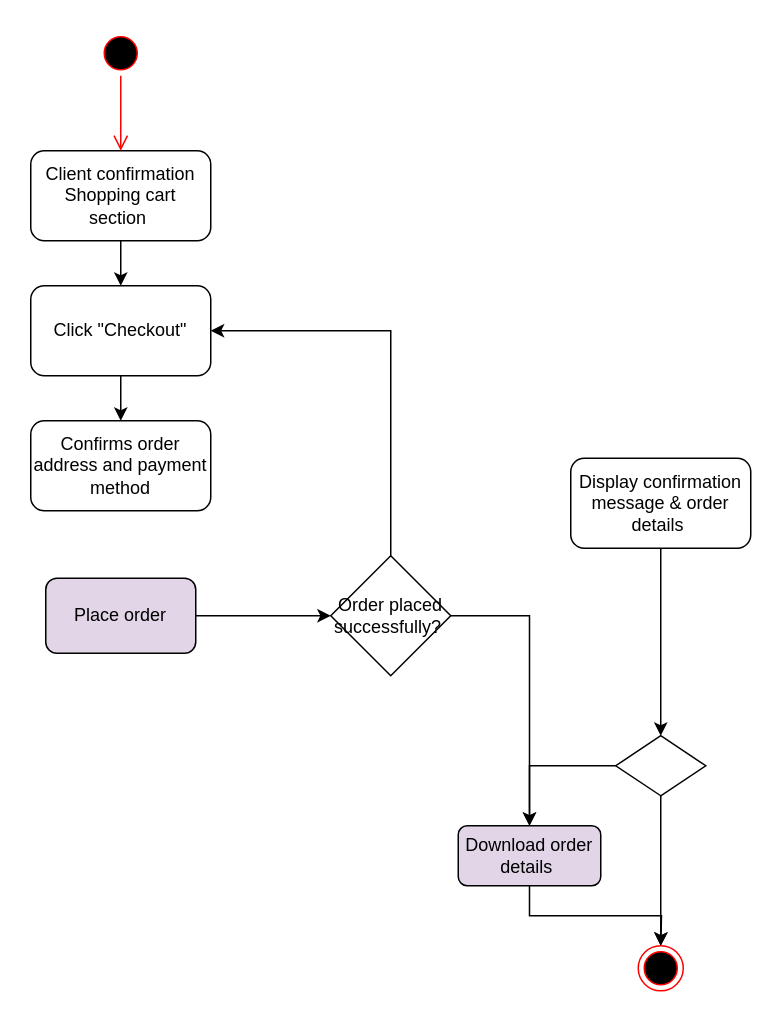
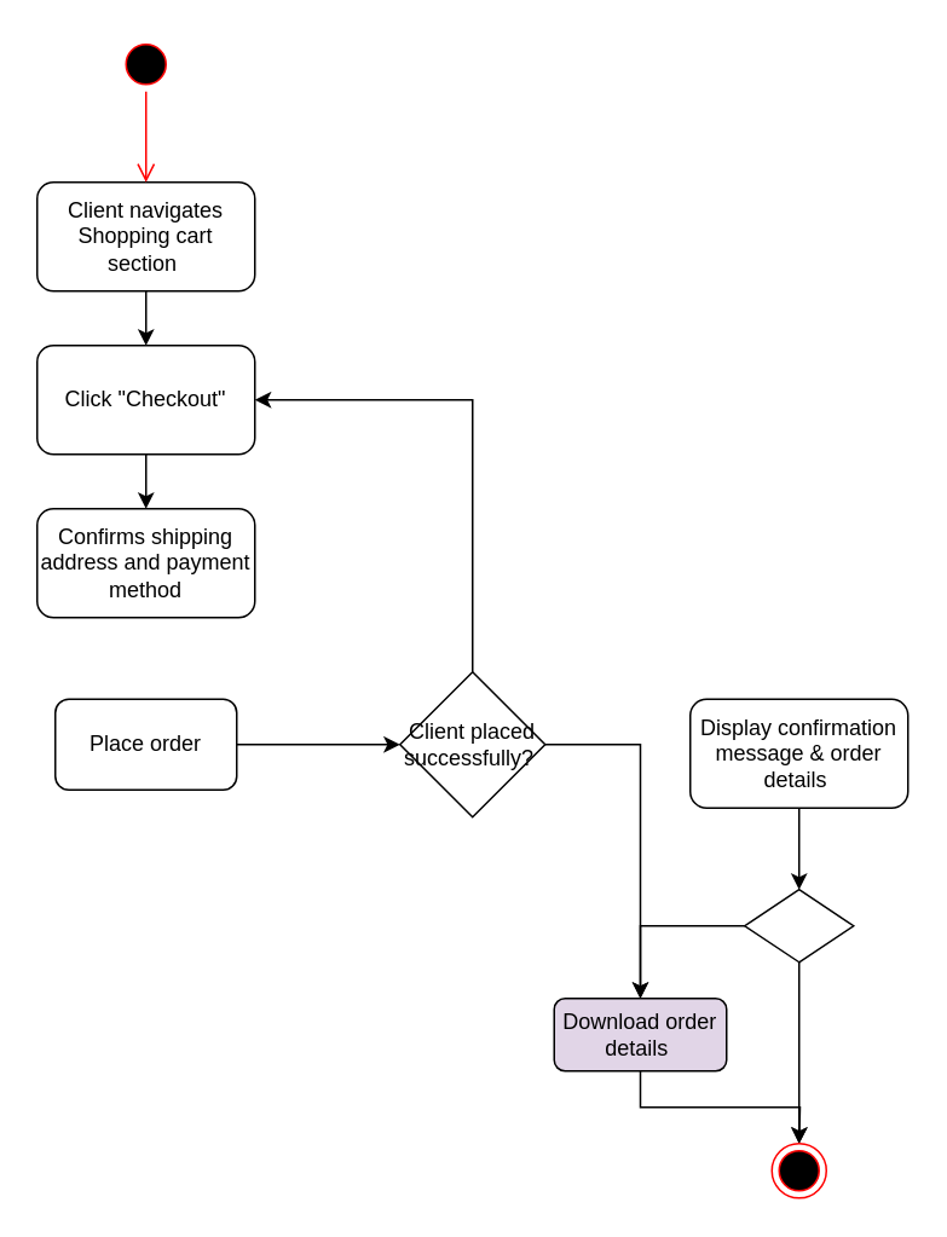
  <mxCell id="0" />
  <mxCell id="1" parent="0" />
  <mxCell id="2" style="edgeStyle=orthogonalEdgeStyle;rounded=0;orthogonalLoop=1;jettySize=auto;html=1;exitX=0.5;exitY=1;exitDx=0;exitDy=0;entryX=0.5;entryY=0;entryDx=0;entryDy=0;" edge="1" parent="1" source="3" target="5"><mxGeometry relative="1" as="geometry" /></mxCell>
- <mxCell id="3" value="Client confirmation Shopping cart section&amp;nbsp;" style="rounded=1;whiteSpace=wrap;html=1;" vertex="1" parent="1"><mxGeometry x="20" y="100" width="120" height="60" as="geometry" /></mxCell>
+ <mxCell id="3" value="Client navigates Shopping cart section&amp;nbsp;" style="rounded=1;whiteSpace=wrap;html=1;" vertex="1" parent="1"><mxGeometry x="20" y="100" width="120" height="60" as="geometry" /></mxCell>
  <mxCell id="4" style="edgeStyle=orthogonalEdgeStyle;rounded=0;orthogonalLoop=1;jettySize=auto;html=1;exitX=0.5;exitY=1;exitDx=0;exitDy=0;" edge="1" parent="1" source="5" target="6"><mxGeometry relative="1" as="geometry" /></mxCell>
  <mxCell id="5" value="Click &quot;Checkout&quot;" style="rounded=1;whiteSpace=wrap;html=1;" vertex="1" parent="1"><mxGeometry x="20" y="190" width="120" height="60" as="geometry" /></mxCell>
- <mxCell id="6" value="Confirms order address and payment method" style="rounded=1;whiteSpace=wrap;html=1;" vertex="1" parent="1"><mxGeometry x="20" y="280" width="120" height="60" as="geometry" /></mxCell>
+ <mxCell id="6" value="Confirms shipping address and payment method" style="rounded=1;whiteSpace=wrap;html=1;" vertex="1" parent="1"><mxGeometry x="20" y="280" width="120" height="60" as="geometry" /></mxCell>
  <mxCell id="7" style="edgeStyle=orthogonalEdgeStyle;rounded=0;orthogonalLoop=1;jettySize=auto;html=1;exitX=1;exitY=0.5;exitDx=0;exitDy=0;entryX=0;entryY=0.5;entryDx=0;entryDy=0;" edge="1" parent="1" source="8" target="11"><mxGeometry relative="1" as="geometry" /></mxCell>
- <mxCell id="8" value="Place order" style="rounded=1;whiteSpace=wrap;html=1;fillColor=#e1d5e7;" vertex="1" parent="1"><mxGeometry x="30" y="385" width="100" height="50" as="geometry" /></mxCell>
+ <mxCell id="8" value="Place order" style="rounded=1;whiteSpace=wrap;html=1;" vertex="1" parent="1"><mxGeometry x="30" y="385" width="100" height="50" as="geometry" /></mxCell>
  <mxCell id="9" style="edgeStyle=orthogonalEdgeStyle;rounded=0;orthogonalLoop=1;jettySize=auto;html=1;exitX=0.5;exitY=0;exitDx=0;exitDy=0;entryX=1;entryY=0.5;entryDx=0;entryDy=0;" edge="1" parent="1" source="11" target="5"><mxGeometry relative="1" as="geometry" /></mxCell>
  <mxCell id="10" style="edgeStyle=orthogonalEdgeStyle;rounded=0;orthogonalLoop=1;jettySize=auto;html=1;exitX=1;exitY=0.5;exitDx=0;exitDy=0;" edge="1" parent="1" source="11" target="20"><mxGeometry relative="1" as="geometry" /></mxCell>
- <mxCell id="11" value="Order placed successfully?&amp;nbsp;" style="rhombus;whiteSpace=wrap;html=1;" vertex="1" parent="1"><mxGeometry x="220" y="370" width="80" height="80" as="geometry" /></mxCell>
+ <mxCell id="11" value="Client placed successfully?&amp;nbsp;" style="rhombus;whiteSpace=wrap;html=1;" vertex="1" parent="1"><mxGeometry x="220" y="370" width="80" height="80" as="geometry" /></mxCell>
  <mxCell id="12" value="" style="edgeStyle=orthogonalEdgeStyle;rounded=0;orthogonalLoop=1;jettySize=auto;html=1;" edge="1" parent="1" source="13" target="18"><mxGeometry relative="1" as="geometry" /></mxCell>
- <mxCell id="13" value="Display confirmation message &amp;amp; order details&amp;nbsp;" style="rounded=1;whiteSpace=wrap;html=1;" vertex="1" parent="1"><mxGeometry x="380" y="305" width="120" height="60" as="geometry" /></mxCell>
+ <mxCell id="13" value="Display confirmation message &amp;amp; order details&amp;nbsp;" style="rounded=1;whiteSpace=wrap;html=1;" vertex="1" parent="1"><mxGeometry x="380" y="385" width="120" height="60" as="geometry" /></mxCell>
  <mxCell id="14" value="" style="ellipse;html=1;shape=startState;fillColor=#000000;strokeColor=#ff0000;" vertex="1" parent="1"><mxGeometry x="65" y="20" width="30" height="30" as="geometry" /></mxCell>
  <mxCell id="15" value="" style="edgeStyle=orthogonalEdgeStyle;html=1;verticalAlign=bottom;endArrow=open;endSize=8;strokeColor=#ff0000;rounded=0;" edge="1" parent="1" source="14"><mxGeometry relative="1" as="geometry"><mxPoint x="80" y="100" as="targetPoint" /></mxGeometry></mxCell>
  <mxCell id="16" style="edgeStyle=orthogonalEdgeStyle;rounded=0;orthogonalLoop=1;jettySize=auto;html=1;exitX=1;exitY=0.5;exitDx=0;exitDy=0;" edge="1" parent="1" source="18" target="20"><mxGeometry relative="1" as="geometry" /></mxCell>
  <mxCell id="17" style="edgeStyle=orthogonalEdgeStyle;rounded=0;orthogonalLoop=1;jettySize=auto;html=1;exitX=0.5;exitY=0;exitDx=0;exitDy=0;" edge="1" parent="1" source="18" target="21"><mxGeometry relative="1" as="geometry" /></mxCell>
  <mxCell id="18" value="" style="rhombus;whiteSpace=wrap;html=1;direction=west;" vertex="1" parent="1"><mxGeometry x="410" y="490" width="60" height="40" as="geometry" /></mxCell>
  <mxCell id="19" style="edgeStyle=orthogonalEdgeStyle;rounded=0;orthogonalLoop=1;jettySize=auto;html=1;exitX=0.5;exitY=1;exitDx=0;exitDy=0;" edge="1" parent="1" source="20"><mxGeometry relative="1" as="geometry"><mxPoint x="440" y="630" as="targetPoint" /></mxGeometry></mxCell>
  <mxCell id="20" value="Download order details&amp;nbsp;" style="rounded=1;whiteSpace=wrap;html=1;fillColor=#e1d5e7;" vertex="1" parent="1"><mxGeometry x="305" y="550" width="95" height="40" as="geometry" /></mxCell>
  <mxCell id="21" value="" style="ellipse;html=1;shape=endState;fillColor=#000000;strokeColor=#ff0000;" vertex="1" parent="1"><mxGeometry x="425" y="630" width="30" height="30" as="geometry" /></mxCell>
